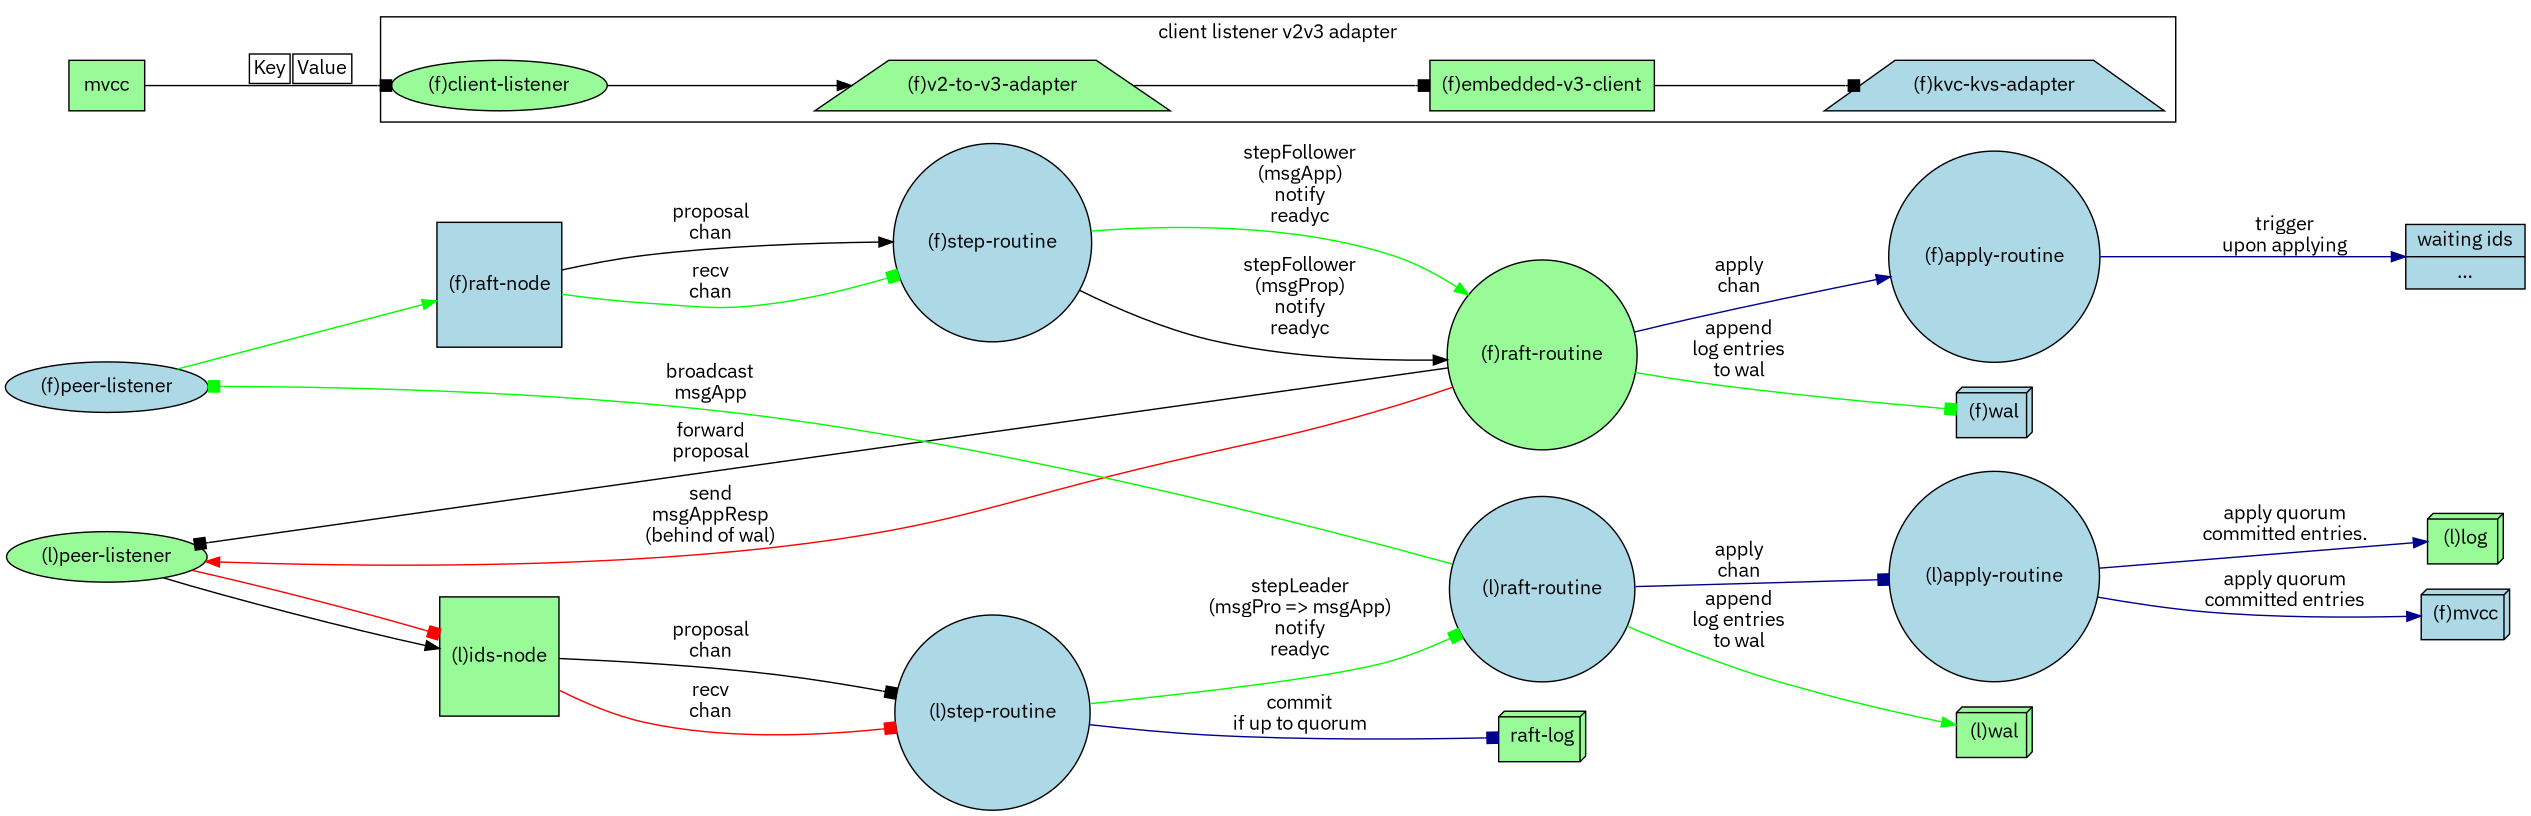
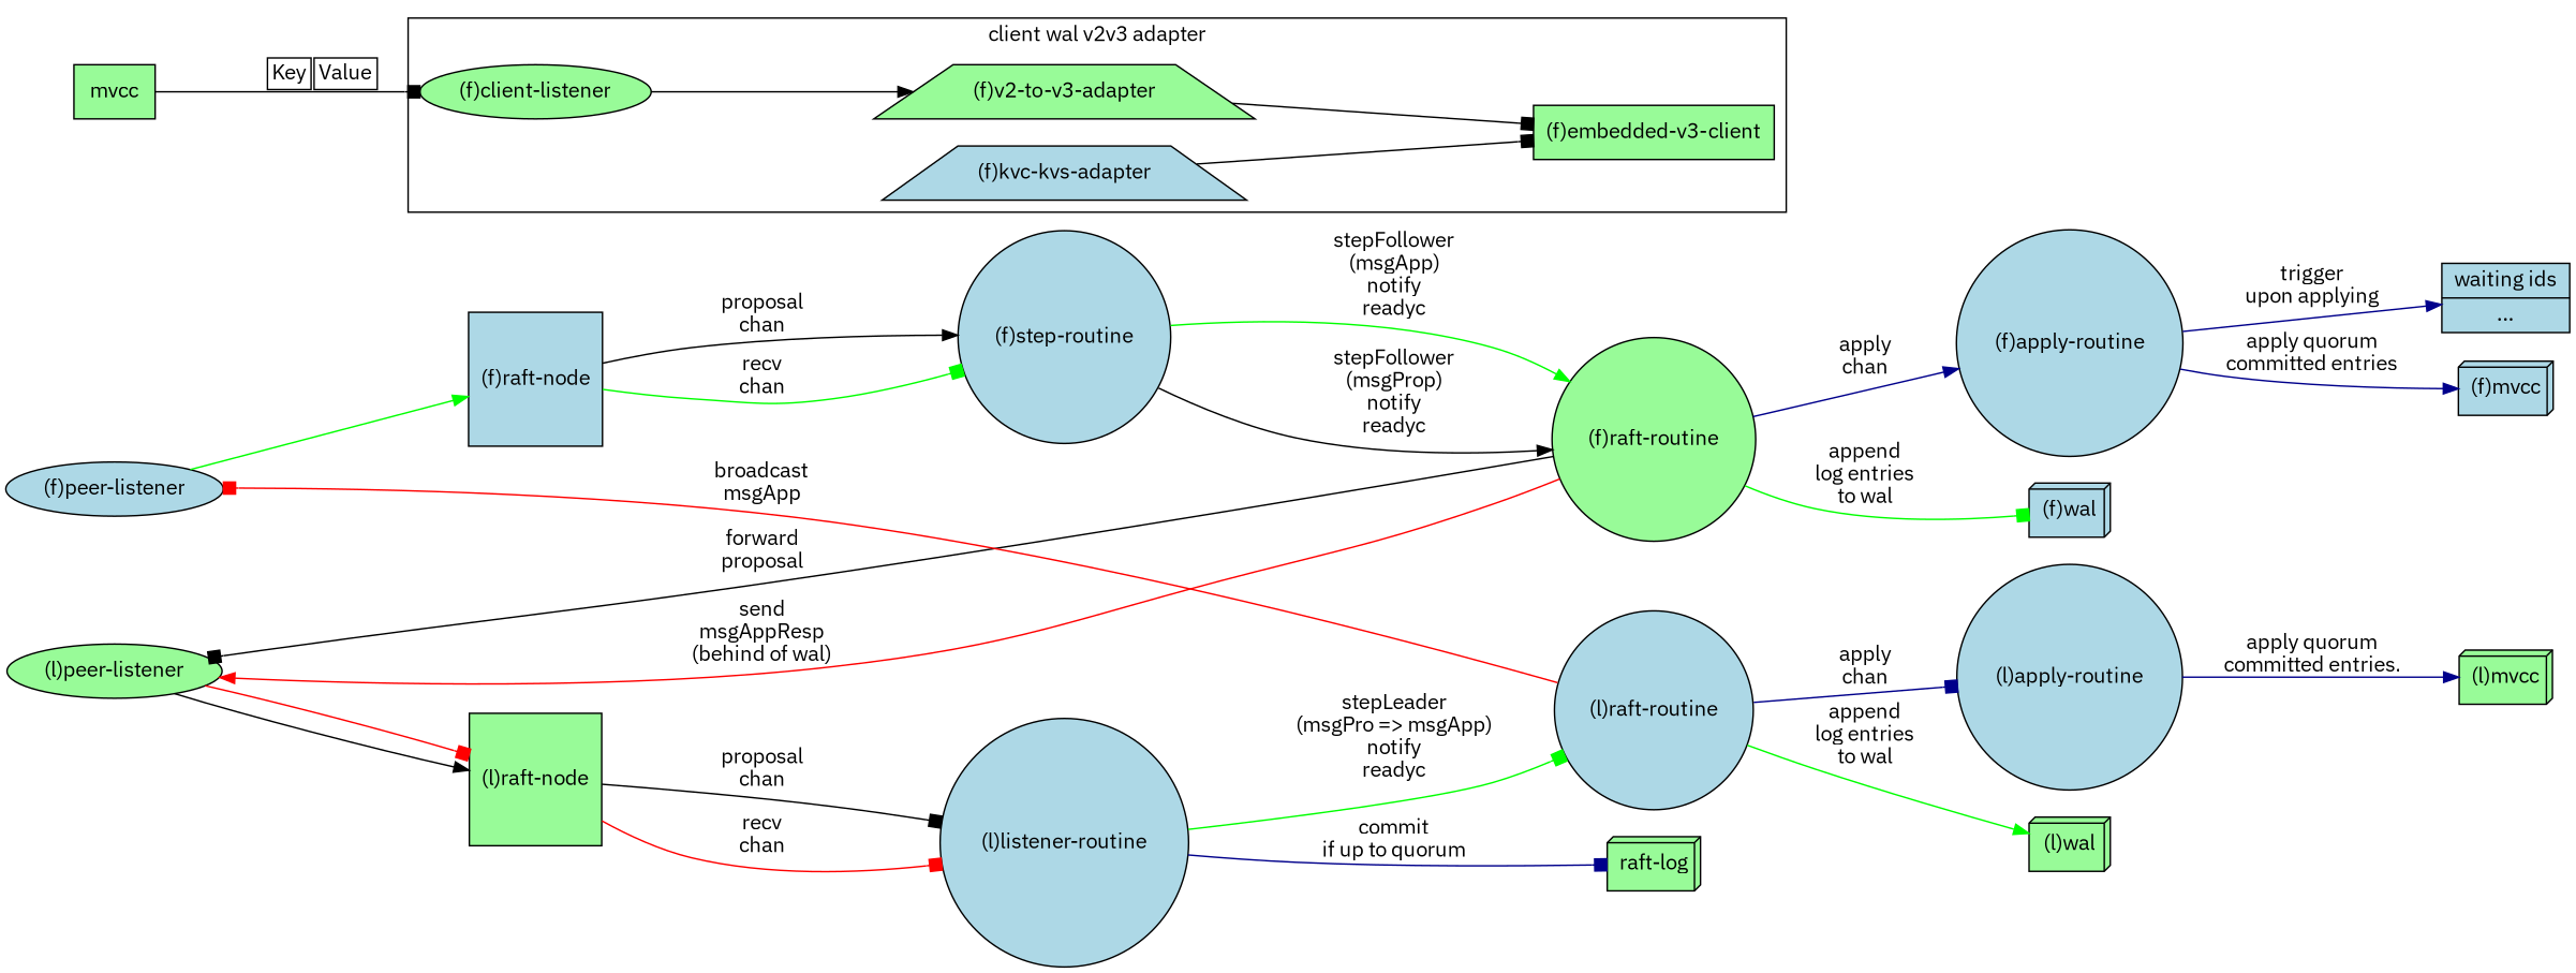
  digraph {
    fontname="IBM Plex Sans"
    rankdir=LR
    ranksep=0.75
    node [fillcolor=lightblue fontname="IBM Plex Sans" shape=circle style=filled]
    edge [fontname="IBM Plex Sans" arrowhead=box]
    n1 [label="(f)peer-listener" shape=ellipse]
    n2 [fillcolor=palegreen label="(l)peer-listener" shape=ellipse]
    n3 [label="(f)raft-node" shape=square]
-   n4 [fillcolor=palegreen label="(l)ids-node" shape=square]
+   n4 [fillcolor=palegreen label="(l)raft-node" shape=square]
    n5 [label="(f)step-routine"]
-   n6 [label="(l)step-routine"]
+   n6 [label="(l)listener-routine"]
    n7 [fillcolor=palegreen label="(f)raft-routine"]
    n8 [label="(l)raft-routine"]
    n9 [label="(f)apply-routine"]
    n10 [label="(l)apply-routine"]
    n11 [label="(f)mvcc" shape=box3d]
-   n12 [fillcolor=palegreen label="(l)log" shape=box3d]
+   n12 [fillcolor=palegreen label="(l)mvcc" shape=box3d]
    n13 [label="(f)wal" shape=box3d]
    n14 [fillcolor=palegreen label="(l)wal" shape=box3d]
    n15 [fillcolor=palegreen label="(f)client-listener" shape=ellipse]
    n16 [fillcolor=palegreen label="(f)v2-to-v3-adapter" shape=trapezium style="default,filled"]
    n17 [fillcolor=palegreen label="(f)embedded-v3-client" shape=box]
    n18 [label="(f)kvc-kvs-adapter" shape=trapezium style="default,filled"]
    n19 [fillcolor=palegreen label="raft-log" shape=box3d]
    n20 [label="<f1>waiting ids|<f2>..." shape=record]
    n21 [fillcolor=palegreen label=mvcc shape=box]
    subgraph sub_1 {
      rank=same
      n1
      n2
    }
    subgraph sub_2 {
      rank=same
      n3
      n4
    }
    subgraph sub_3 {
      rank=same
      n5
      n6
    }
    subgraph sub_4 {
      rank=same
      n7
      n8
    }
    subgraph sub_5 {
      rank=same
      n9
      n10
    }
    subgraph sub_6 {
      rank=same
      n11
      n12
    }
    subgraph sub_7 {
      rank=same
      n13
      n14
    }
    subgraph cluster_8 {
-     label="client listener v2v3 adapter"
+     label="client wal v2v3 adapter"
      n15
      n16
      n17
      n18
    }
    n1 -> n2 [style=invis arrowhead=""]
    n1 -> n3 [arrowhead=normal color=green]
    n2 -> n4 [arrowhead=normal]
    n2 -> n4 [color=red]
    n3 -> n5 [arrowhead=normal label="proposal\nchan"]
    n3 -> n5 [color=green label="recv\nchan"]
    n4 -> n6 [label="proposal\nchan"]
    n4 -> n6 [color=red label="recv\nchan"]
    n5 -> n7 [arrowhead=normal label="stepFollower\n(msgProp)\nnotify\nreadyc"]
    n5 -> n7 [arrowhead=normal color=green label="stepFollower\n(msgApp)\nnotify\nreadyc"]
    n6 -> n8 [color=green label="stepLeader\n(msgPro => msgApp)\nnotify\nreadyc"]
    n6 -> n19 [color=blue4 label="commit\nif up to quorum"]
    n7 -> n2 [label="forward\nproposal"]
    n7 -> n2 [arrowhead=normal color=red label="send\nmsgAppResp\n(behind of wal)"]
    n7 -> n9 [arrowhead=normal color=blue4 label="apply\nchan"]
    n7 -> n13 [color=green label="append\nlog entries\nto wal"]
-   n8 -> n1 [color=green label="broadcast\nmsgApp"]
+   n8 -> n1 [color=red label="broadcast\nmsgApp"]
    n8 -> n10 [color=blue4 label="apply\nchan"]
    n8 -> n14 [arrowhead=normal color=green label="append\nlog entries\nto wal"]
-   n10 -> n11 [arrowhead=normal color=blue4 label="apply quorum\ncommitted entries"]
+   n9 -> n11 [arrowhead=normal color=blue4 label="apply quorum\ncommitted entries"]
    n9 -> n20 [arrowhead=normal color=blue4 label="trigger\nupon applying"]
    n10 -> n12 [arrowhead=normal color=blue4 label="apply quorum\ncommitted entries."]
    n15 -> n16 [arrowhead=normal]
    n16 -> n17
-   n17 -> n18
+   n18 -> n17
    n21 -> n15 [label=<<TABLE border="0" cellborder="1"><TR><TD>Key</TD><TD>Value</TD></TR></TABLE>>]
  }
